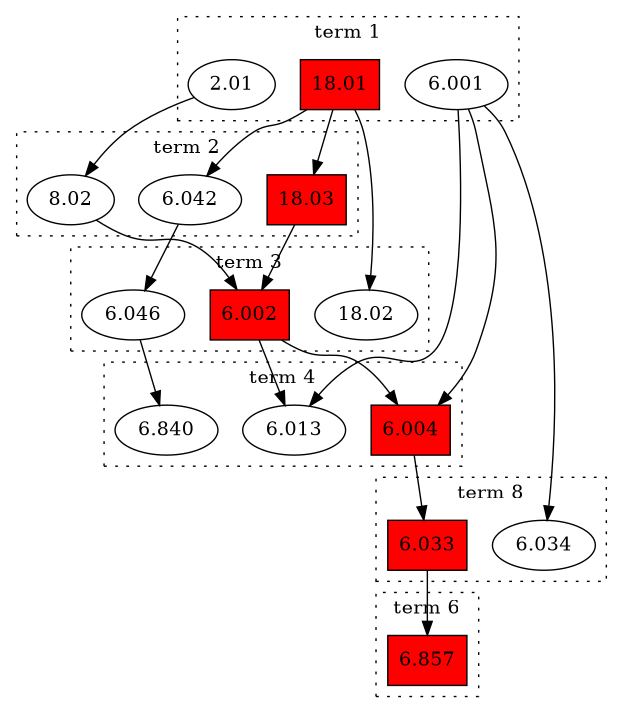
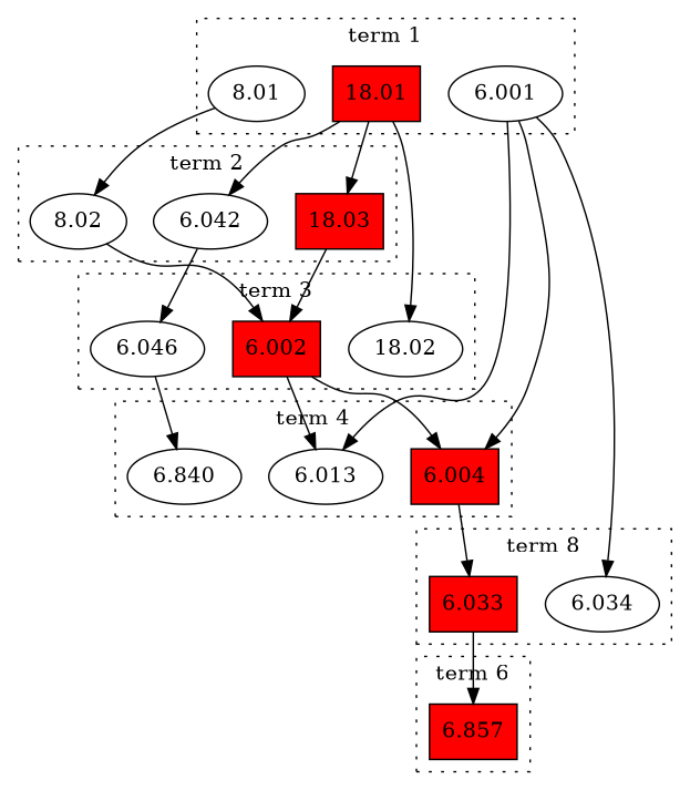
  digraph {
    n1 [fillcolor=red label=18.01 shape=box style=filled]
-   n2 [label=2.01]
+   n2 [label=8.01]
    n3 [label=6.001]
    n4 [fillcolor=red label=18.03 shape=box style=filled]
    n5 [label=6.042]
    n6 [label=8.02]
    n7 [label=18.02]
    n8 [fillcolor=red label=6.002 shape=box style=filled]
    n9 [label=6.046]
    n10 [label=6.013]
    n11 [fillcolor=red label=6.004 shape=box style=filled]
    n12 [label=6.840]
    n13 [fillcolor=red label=6.033 shape=box style=filled]
    n14 [label=6.034]
    n15 [fillcolor=red label=6.857 shape=box style=filled]
    subgraph cluster_1 {
      label="term 1"
      style=dotted
      n1
      n2
      n3
    }
    subgraph cluster_2 {
      label="term 2"
      style=dotted
      n4
      n5
      n6
    }
    subgraph cluster_3 {
      label="term 3"
      style=dotted
      n7
      n8
      n9
    }
    subgraph cluster_4 {
      label="term 4"
      style=dotted
      n10
      n11
      n12
    }
    subgraph cluster_5 {
      label="term 8"
      style=dotted
      n13
      n14
    }
    subgraph cluster_6 {
      label="term 6"
      style=dotted
      n15
    }
    n1 -> n4
    n1 -> n5
    n1 -> n7
    n2 -> n6
    n3 -> n10
    n3 -> n11
    n3 -> n14
    n4 -> n8
    n5 -> n9
    n6 -> n8
    n8 -> n10
    n8 -> n11
    n9 -> n12
    n11 -> n13
    n13 -> n15
  }
